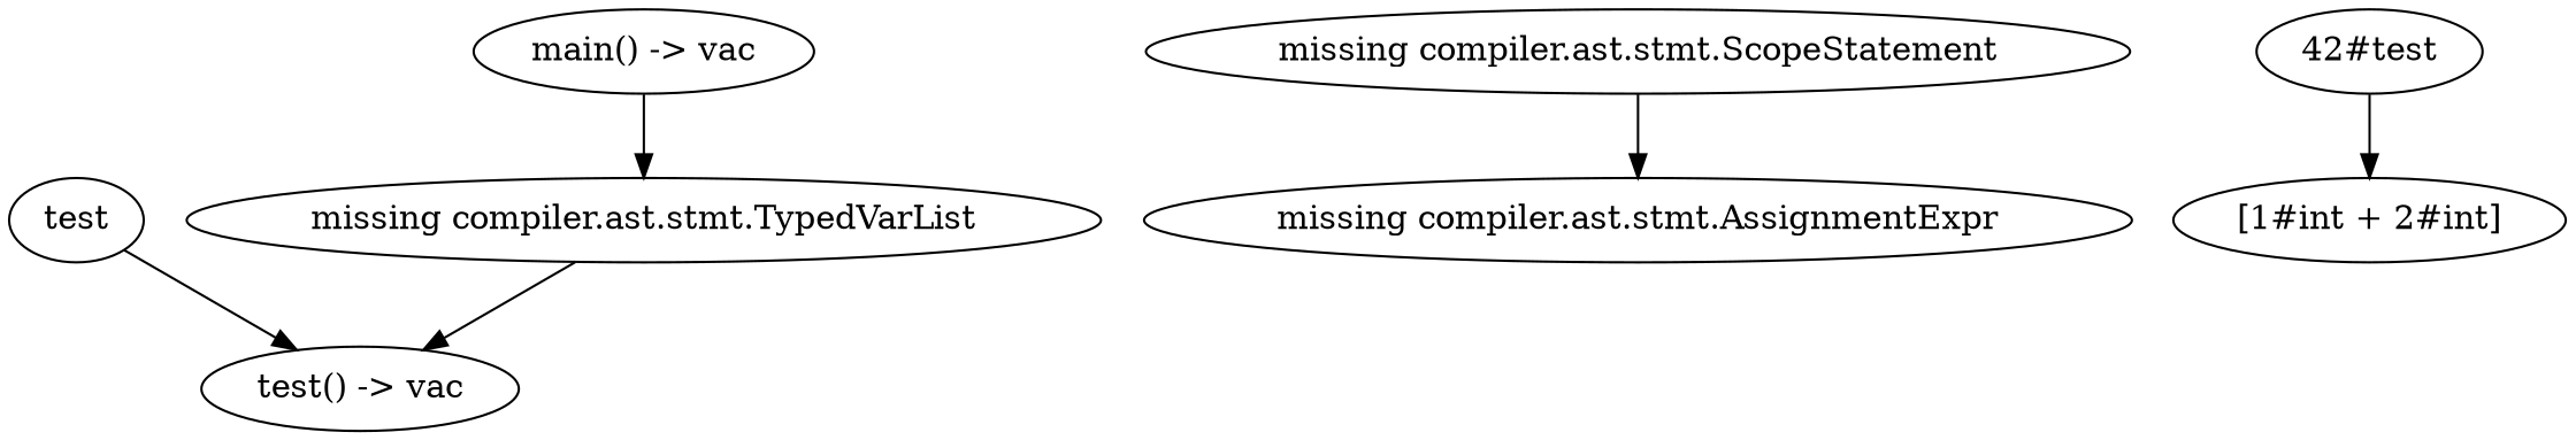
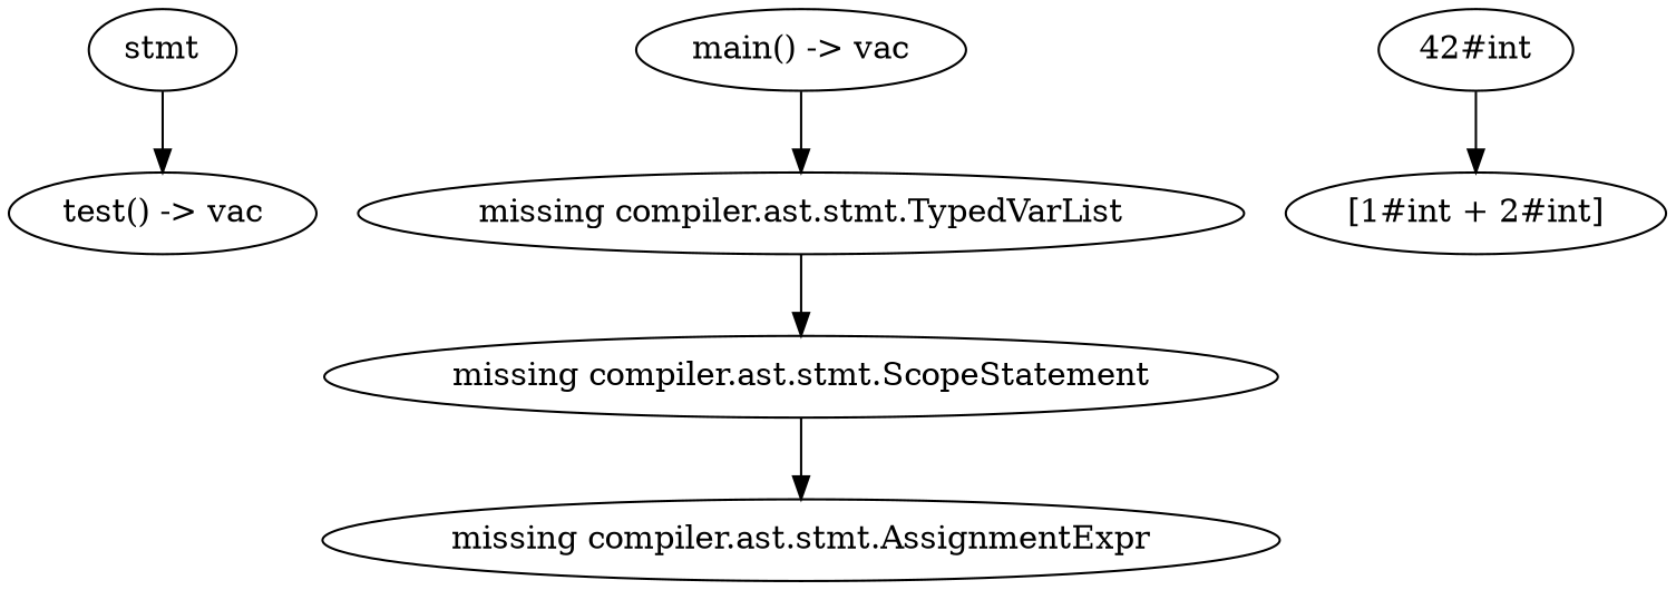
  digraph {
    rankdir=TB
-   n1 [label=test]
+   n1 [label=stmt]
    n2 [label="test() -> vac"]
    n3 [label="main() -> vac"]
    n4 [label="missing compiler.ast.stmt.TypedVarList"]
    n5 [label="missing compiler.ast.stmt.ScopeStatement"]
    n6 [label="missing compiler.ast.stmt.AssignmentExpr"]
-   n7 [label="42#test"]
+   n7 [label="42#int"]
    n8 [label="[1#int + 2#int]"]
    n1 -> n2
    n3 -> n4
-   n4 -> n2
+   n4 -> n5
    n5 -> n6
    n7 -> n8
  }
